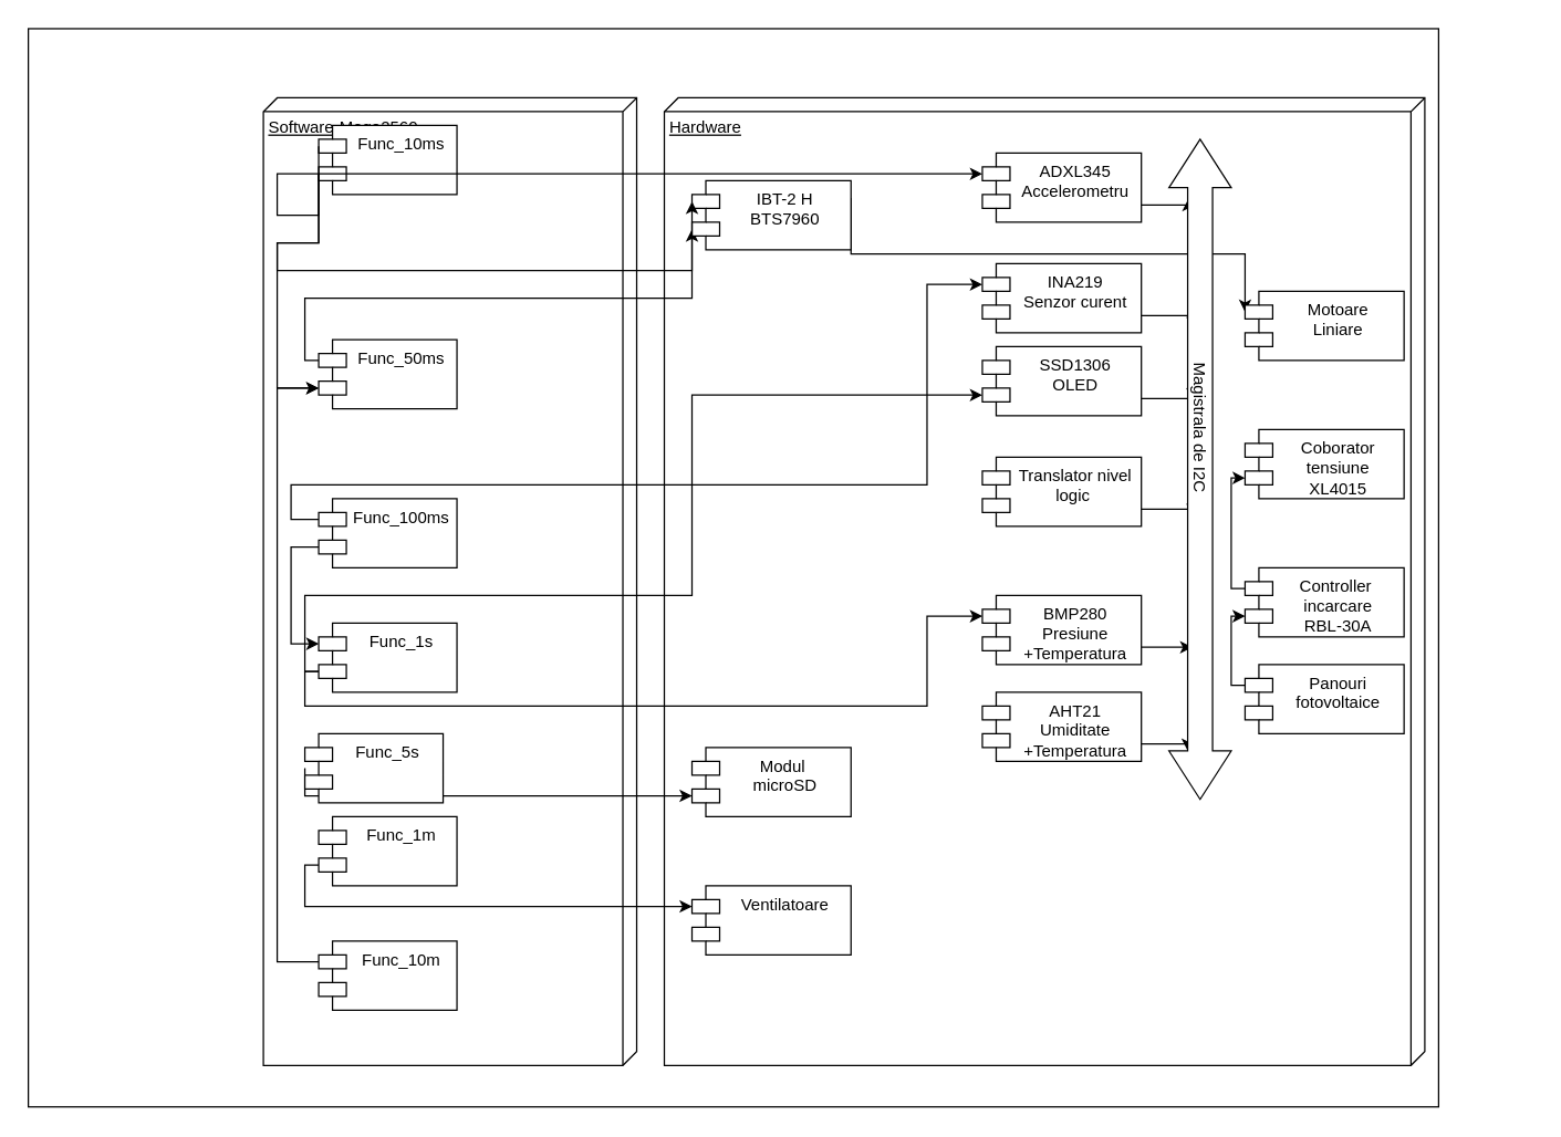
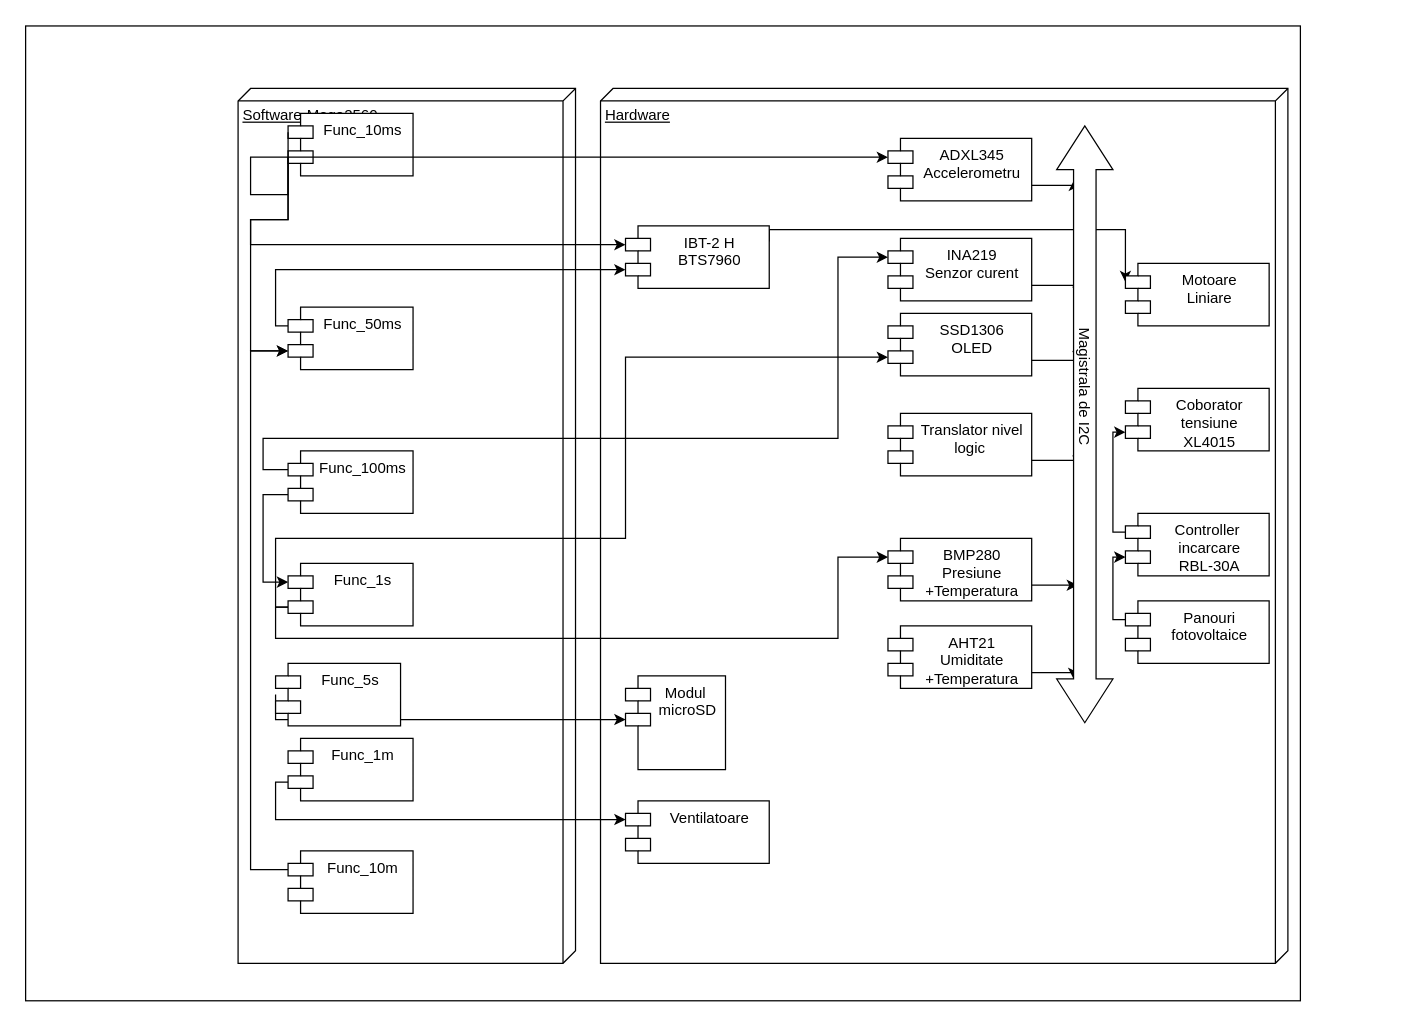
  <mxCell id="0" />
  <mxCell id="1" parent="0" />
  <mxCell id="2" value="" style="rounded=0;whiteSpace=wrap;html=1;" vertex="1" parent="1"><mxGeometry x="20" y="20" width="1020" height="780" as="geometry" /></mxCell>
  <mxCell id="3" value="Software-Mega2560" style="verticalAlign=top;align=left;spacingTop=8;spacingLeft=2;spacingRight=12;shape=cube;size=10;direction=south;fontStyle=4;html=1;whiteSpace=wrap;" vertex="1" parent="1"><mxGeometry y="70" width="270" height="700" as="geometry" x="190" /></mxCell>
  <mxCell id="4" style="edgeStyle=orthogonalEdgeStyle;rounded=0;orthogonalLoop=1;jettySize=auto;html=1;exitX=0;exitY=0;exitDx=0;exitDy=35;exitPerimeter=0;entryX=0;entryY=0;entryDx=0;entryDy=35;entryPerimeter=0;" edge="1" parent="1" source="5" target="8"><mxGeometry relative="1" as="geometry"><Array as="points"><mxPoint x="200" y="175" /><mxPoint x="200" y="280" /></Array></mxGeometry></mxCell>
  <mxCell id="5" value="Func_10ms" style="shape=module;align=left;spacingLeft=20;align=center;verticalAlign=top;whiteSpace=wrap;html=1;" vertex="1" parent="1"><mxGeometry x="230" y="90" width="100" height="50" as="geometry" /></mxCell>
  <mxCell id="6" value="Hardware" style="verticalAlign=top;align=left;spacingTop=8;spacingLeft=2;spacingRight=12;shape=cube;size=10;direction=south;fontStyle=4;html=1;whiteSpace=wrap;" vertex="1" parent="1"><mxGeometry x="480" y="70" width="550" height="700" as="geometry" /></mxCell>
  <mxCell id="7" style="edgeStyle=orthogonalEdgeStyle;rounded=0;orthogonalLoop=1;jettySize=auto;html=1;exitX=0;exitY=0;exitDx=0;exitDy=15;exitPerimeter=0;entryX=0;entryY=0;entryDx=0;entryDy=35;entryPerimeter=0;flowAnimation=0;" edge="1" parent="1" source="8" target="24"><mxGeometry relative="1" as="geometry"><Array as="points"><mxPoint x="220" y="260" /><mxPoint x="220" y="215" /></Array></mxGeometry></mxCell>
  <mxCell id="8" value="Func_50ms" style="shape=module;align=left;spacingLeft=20;align=center;verticalAlign=top;whiteSpace=wrap;html=1;" vertex="1" parent="1"><mxGeometry x="230" y="245" width="100" height="50" as="geometry" /></mxCell>
  <mxCell id="9" style="edgeStyle=orthogonalEdgeStyle;rounded=0;orthogonalLoop=1;jettySize=auto;html=1;exitX=0;exitY=0;exitDx=0;exitDy=15;exitPerimeter=0;entryX=0;entryY=0;entryDx=0;entryDy=15;entryPerimeter=0;" edge="1" parent="1" source="11" target="28"><mxGeometry relative="1" as="geometry"><Array as="points"><mxPoint x="210" y="375" /><mxPoint x="210" y="350" /><mxPoint x="670" y="350" /><mxPoint x="670" y="205" /></Array></mxGeometry></mxCell>
  <mxCell id="10" style="edgeStyle=orthogonalEdgeStyle;rounded=0;orthogonalLoop=1;jettySize=auto;html=1;exitX=0;exitY=0;exitDx=0;exitDy=35;exitPerimeter=0;entryX=0;entryY=0;entryDx=0;entryDy=15;entryPerimeter=0;" edge="1" parent="1" source="11" target="14"><mxGeometry relative="1" as="geometry" /></mxCell>
  <mxCell id="11" value="Func_100ms" style="shape=module;align=left;spacingLeft=20;align=center;verticalAlign=top;whiteSpace=wrap;html=1;" vertex="1" parent="1"><mxGeometry x="230" y="360" width="100" height="50" as="geometry" /></mxCell>
  <mxCell id="12" style="edgeStyle=orthogonalEdgeStyle;rounded=0;orthogonalLoop=1;jettySize=auto;html=1;exitX=0;exitY=0;exitDx=0;exitDy=35;exitPerimeter=0;entryX=0;entryY=0;entryDx=0;entryDy=35;entryPerimeter=0;" edge="1" parent="1" source="14" target="30"><mxGeometry relative="1" as="geometry"><Array as="points"><mxPoint x="220" y="485" /><mxPoint x="220" y="430" /><mxPoint x="500" y="430" /><mxPoint x="500" y="285" /></Array></mxGeometry></mxCell>
  <mxCell id="13" style="edgeStyle=orthogonalEdgeStyle;rounded=0;orthogonalLoop=1;jettySize=auto;html=1;exitX=0;exitY=0;exitDx=0;exitDy=35;exitPerimeter=0;entryX=0;entryY=0;entryDx=0;entryDy=15;entryPerimeter=0;" edge="1" parent="1" source="14" target="32"><mxGeometry relative="1" as="geometry"><Array as="points"><mxPoint x="220" y="485" /><mxPoint x="220" y="510" /><mxPoint x="670" y="510" /><mxPoint x="670" y="445" /></Array></mxGeometry></mxCell>
  <mxCell id="14" value="Func_1s" style="shape=module;align=left;spacingLeft=20;align=center;verticalAlign=top;whiteSpace=wrap;html=1;" vertex="1" parent="1"><mxGeometry x="230" y="450" width="100" height="50" as="geometry" /></mxCell>
  <mxCell id="15" style="edgeStyle=orthogonalEdgeStyle;rounded=0;orthogonalLoop=1;jettySize=auto;html=1;exitX=0;exitY=0;exitDx=0;exitDy=35;exitPerimeter=0;entryX=0;entryY=0;entryDx=0;entryDy=35;entryPerimeter=0;" edge="1" parent="1" source="16" target="36"><mxGeometry relative="1" as="geometry"><mxPoint x="50" y="545" as="sourcePoint" /><mxPoint x="490" y="695" as="targetPoint" /><Array as="points"><mxPoint x="220" y="555" /><mxPoint x="220" y="575" /></Array></mxGeometry></mxCell>
  <mxCell id="16" value="Func_5s" style="shape=module;align=left;spacingLeft=20;align=center;verticalAlign=top;whiteSpace=wrap;html=1;" vertex="1" parent="1"><mxGeometry x="220" y="530" width="100" height="50" as="geometry" /></mxCell>
  <mxCell id="17" style="edgeStyle=orthogonalEdgeStyle;rounded=0;orthogonalLoop=1;jettySize=auto;html=1;exitX=0;exitY=0;exitDx=0;exitDy=35;exitPerimeter=0;entryX=0;entryY=0;entryDx=0;entryDy=15;entryPerimeter=0;" edge="1" parent="1" source="18" target="46"><mxGeometry relative="1" as="geometry"><Array as="points"><mxPoint x="220" y="625" /><mxPoint x="220" y="655" /></Array></mxGeometry></mxCell>
  <mxCell id="18" value="Func_1m" style="shape=module;align=left;spacingLeft=20;align=center;verticalAlign=top;whiteSpace=wrap;html=1;" vertex="1" parent="1"><mxGeometry x="230" y="590" width="100" height="50" as="geometry" /></mxCell>
  <mxCell id="19" style="edgeStyle=orthogonalEdgeStyle;rounded=0;orthogonalLoop=1;jettySize=auto;html=1;exitX=0;exitY=0;exitDx=0;exitDy=15;exitPerimeter=0;entryX=0;entryY=0;entryDx=0;entryDy=35;entryPerimeter=0;" edge="1" parent="1" source="20" target="8"><mxGeometry relative="1" as="geometry"><Array as="points"><mxPoint x="200" y="695" /><mxPoint x="200" y="280" /></Array></mxGeometry></mxCell>
  <mxCell id="20" value="Func_10m" style="shape=module;align=left;spacingLeft=20;align=center;verticalAlign=top;whiteSpace=wrap;html=1;" vertex="1" parent="1"><mxGeometry x="230" y="680" width="100" height="50" as="geometry" /></mxCell>
  <mxCell id="21" style="edgeStyle=orthogonalEdgeStyle;rounded=0;orthogonalLoop=1;jettySize=auto;html=1;exitX=1;exitY=0.75;exitDx=0;exitDy=0;entryX=0.91;entryY=0.311;entryDx=0;entryDy=0;entryPerimeter=0;" edge="1" parent="1" source="22" target="42"><mxGeometry relative="1" as="geometry" /></mxCell>
  <mxCell id="22" value="ADXL345&lt;br&gt;Accelerometru" style="shape=module;align=left;spacingLeft=20;align=center;verticalAlign=top;whiteSpace=wrap;html=1;" vertex="1" parent="1"><mxGeometry x="710" y="110" width="115" height="50" as="geometry" /></mxCell>
  <mxCell id="23" style="edgeStyle=orthogonalEdgeStyle;rounded=0;orthogonalLoop=1;jettySize=auto;html=1;exitX=1;exitY=0.25;exitDx=0;exitDy=0;entryX=0;entryY=0;entryDx=0;entryDy=15;entryPerimeter=0;" edge="1" parent="1" source="24" target="39"><mxGeometry relative="1" as="geometry"><Array as="points"><mxPoint x="900" y="183" /></Array></mxGeometry></mxCell>
- <mxCell id="24" value="IBT-2 H&lt;br&gt;BTS7960" style="shape=module;align=left;spacingLeft=20;align=center;verticalAlign=top;whiteSpace=wrap;html=1;" vertex="1" parent="1"><mxGeometry x="500" y="130" width="115" height="50" as="geometry" /></mxCell>
+ <mxCell id="24" value="IBT-2 H&lt;br&gt;BTS7960" style="shape=module;align=left;spacingLeft=20;align=center;verticalAlign=top;whiteSpace=wrap;html=1;" vertex="1" parent="1"><mxGeometry x="500" y="180" width="115" height="50" as="geometry" /></mxCell>
  <mxCell id="25" style="edgeStyle=orthogonalEdgeStyle;rounded=0;orthogonalLoop=1;jettySize=auto;html=1;exitX=0;exitY=0;exitDx=0;exitDy=35;exitPerimeter=0;entryX=0;entryY=0;entryDx=0;entryDy=15;entryPerimeter=0;" edge="1" parent="1" source="5" target="24"><mxGeometry relative="1" as="geometry"><Array as="points"><mxPoint x="200" y="175" /><mxPoint x="200" y="195" /></Array></mxGeometry></mxCell>
  <mxCell id="26" style="edgeStyle=orthogonalEdgeStyle;rounded=0;orthogonalLoop=1;jettySize=auto;html=1;exitX=0;exitY=0;exitDx=0;exitDy=15;exitPerimeter=0;entryX=0;entryY=0;entryDx=0;entryDy=15;entryPerimeter=0;" edge="1" parent="1" source="5" target="22"><mxGeometry relative="1" as="geometry"><Array as="points"><mxPoint x="200" y="155" /><mxPoint x="200" y="125" /></Array></mxGeometry></mxCell>
  <mxCell id="27" style="edgeStyle=orthogonalEdgeStyle;rounded=0;orthogonalLoop=1;jettySize=auto;html=1;exitX=1;exitY=0.75;exitDx=0;exitDy=0;entryX=0.748;entryY=0.378;entryDx=0;entryDy=0;entryPerimeter=0;" edge="1" parent="1" source="28" target="42"><mxGeometry relative="1" as="geometry" /></mxCell>
  <mxCell id="28" value="INA219&lt;br&gt;Senzor curent" style="shape=module;align=left;spacingLeft=20;align=center;verticalAlign=top;whiteSpace=wrap;html=1;" vertex="1" parent="1"><mxGeometry x="710" y="190" width="115" height="50" as="geometry" /></mxCell>
  <mxCell id="29" style="edgeStyle=orthogonalEdgeStyle;rounded=0;orthogonalLoop=1;jettySize=auto;html=1;exitX=1;exitY=0.75;exitDx=0;exitDy=0;entryX=0.604;entryY=0.378;entryDx=0;entryDy=0;entryPerimeter=0;" edge="1" parent="1" source="30" target="42"><mxGeometry relative="1" as="geometry" /></mxCell>
  <mxCell id="30" value="SSD1306&lt;br&gt;OLED" style="shape=module;align=left;spacingLeft=20;align=center;verticalAlign=top;whiteSpace=wrap;html=1;" vertex="1" parent="1"><mxGeometry x="710" y="250" width="115" height="50" as="geometry" /></mxCell>
  <mxCell id="31" style="edgeStyle=orthogonalEdgeStyle;rounded=0;orthogonalLoop=1;jettySize=auto;html=1;exitX=1;exitY=0.75;exitDx=0;exitDy=0;entryX=0.229;entryY=0.378;entryDx=0;entryDy=0;entryPerimeter=0;" edge="1" parent="1" source="32" target="42"><mxGeometry relative="1" as="geometry" /></mxCell>
  <mxCell id="32" value="BMP280&lt;br&gt;Presiune +Temperatura" style="shape=module;align=left;spacingLeft=20;align=center;verticalAlign=top;whiteSpace=wrap;html=1;" vertex="1" parent="1"><mxGeometry x="710" y="430" width="115" height="50" as="geometry" /></mxCell>
  <mxCell id="33" style="edgeStyle=orthogonalEdgeStyle;rounded=0;orthogonalLoop=1;jettySize=auto;html=1;exitX=1;exitY=0.75;exitDx=0;exitDy=0;entryX=0;entryY=0;entryDx=35;entryDy=13.5;entryPerimeter=0;" edge="1" parent="1" source="34" target="42"><mxGeometry relative="1" as="geometry" /></mxCell>
  <mxCell id="34" value="AHT21&lt;br&gt;Umiditate +Temperatura" style="shape=module;align=left;spacingLeft=20;align=center;verticalAlign=top;whiteSpace=wrap;html=1;" vertex="1" parent="1"><mxGeometry x="710" y="500" width="115" height="50" as="geometry" /></mxCell>
  <mxCell id="35" value="Coborator&lt;br&gt;tensiune&lt;br&gt;XL4015" style="shape=module;align=left;spacingLeft=20;align=center;verticalAlign=top;whiteSpace=wrap;html=1;" vertex="1" parent="1"><mxGeometry x="900" y="310" width="115" height="50" as="geometry" /></mxCell>
- <mxCell id="36" value="Modul&amp;nbsp;&lt;br&gt;microSD" style="shape=module;align=left;spacingLeft=20;align=center;verticalAlign=top;whiteSpace=wrap;html=1;" vertex="1" parent="1"><mxGeometry x="500" y="540" width="115" height="50" as="geometry" /></mxCell>
+ <mxCell id="36" value="Modul&amp;nbsp;&lt;br&gt;microSD" style="shape=module;align=left;spacingLeft=20;align=center;verticalAlign=top;whiteSpace=wrap;html=1;" vertex="1" parent="1"><mxGeometry x="500" y="540" width="80" height="75" as="geometry" /></mxCell>
  <mxCell id="37" style="edgeStyle=orthogonalEdgeStyle;rounded=0;orthogonalLoop=1;jettySize=auto;html=1;exitX=0;exitY=0;exitDx=0;exitDy=15;exitPerimeter=0;entryX=0;entryY=0;entryDx=0;entryDy=35;entryPerimeter=0;" edge="1" parent="1" source="38" target="35"><mxGeometry relative="1" as="geometry"><Array as="points"><mxPoint x="890" y="425" /><mxPoint x="890" y="345" /></Array></mxGeometry></mxCell>
  <mxCell id="38" value="Controller&amp;nbsp;&lt;br&gt;incarcare&lt;br&gt;RBL-30A" style="shape=module;align=left;spacingLeft=20;align=center;verticalAlign=top;whiteSpace=wrap;html=1;" vertex="1" parent="1"><mxGeometry x="900" y="410" width="115" height="50" as="geometry" /></mxCell>
  <mxCell id="39" value="Motoare&lt;br&gt;Liniare" style="shape=module;align=left;spacingLeft=20;align=center;verticalAlign=top;whiteSpace=wrap;html=1;" vertex="1" parent="1"><mxGeometry x="900" y="210" width="115" height="50" as="geometry" /></mxCell>
  <mxCell id="40" style="edgeStyle=orthogonalEdgeStyle;rounded=0;orthogonalLoop=1;jettySize=auto;html=1;exitX=1;exitY=0.75;exitDx=0;exitDy=0;entryX=0.429;entryY=0.378;entryDx=0;entryDy=0;entryPerimeter=0;" edge="1" parent="1" source="41" target="42"><mxGeometry relative="1" as="geometry" /></mxCell>
  <mxCell id="41" value="Translator nivel&lt;br&gt;logic&amp;nbsp;" style="shape=module;align=left;spacingLeft=20;align=center;verticalAlign=top;whiteSpace=wrap;html=1;" vertex="1" parent="1"><mxGeometry x="710" y="330" width="115" height="50" as="geometry" /></mxCell>
  <mxCell id="42" value="" style="html=1;shadow=0;dashed=0;align=center;verticalAlign=middle;shape=mxgraph.arrows2.twoWayArrow;dy=0.6;dx=35;rotation=-90;" vertex="1" parent="1"><mxGeometry x="628.75" y="316.25" width="477.5" height="45" as="geometry" /></mxCell>
  <mxCell id="43" value="Magistrala de I2C&amp;nbsp;" style="text;html=1;strokeColor=none;fillColor=none;align=center;verticalAlign=middle;whiteSpace=wrap;rounded=0;rotation=90;" vertex="1" parent="1"><mxGeometry x="807.5" y="295" width="120" height="30" as="geometry" /></mxCell>
  <mxCell id="44" style="edgeStyle=orthogonalEdgeStyle;rounded=0;orthogonalLoop=1;jettySize=auto;html=1;exitX=0;exitY=0;exitDx=0;exitDy=15;exitPerimeter=0;entryX=0;entryY=0;entryDx=0;entryDy=35;entryPerimeter=0;" edge="1" parent="1" source="45" target="38"><mxGeometry relative="1" as="geometry"><Array as="points"><mxPoint x="890" y="495" /><mxPoint x="890" y="445" /></Array></mxGeometry></mxCell>
  <mxCell id="45" value="Panouri fotovoltaice" style="shape=module;align=left;spacingLeft=20;align=center;verticalAlign=top;whiteSpace=wrap;html=1;" vertex="1" parent="1"><mxGeometry x="900" y="480" width="115" height="50" as="geometry" /></mxCell>
  <mxCell id="46" value="Ventilatoare" style="shape=module;align=left;spacingLeft=20;align=center;verticalAlign=top;whiteSpace=wrap;html=1;" vertex="1" parent="1"><mxGeometry x="500" y="640" width="115" height="50" as="geometry" /></mxCell>
